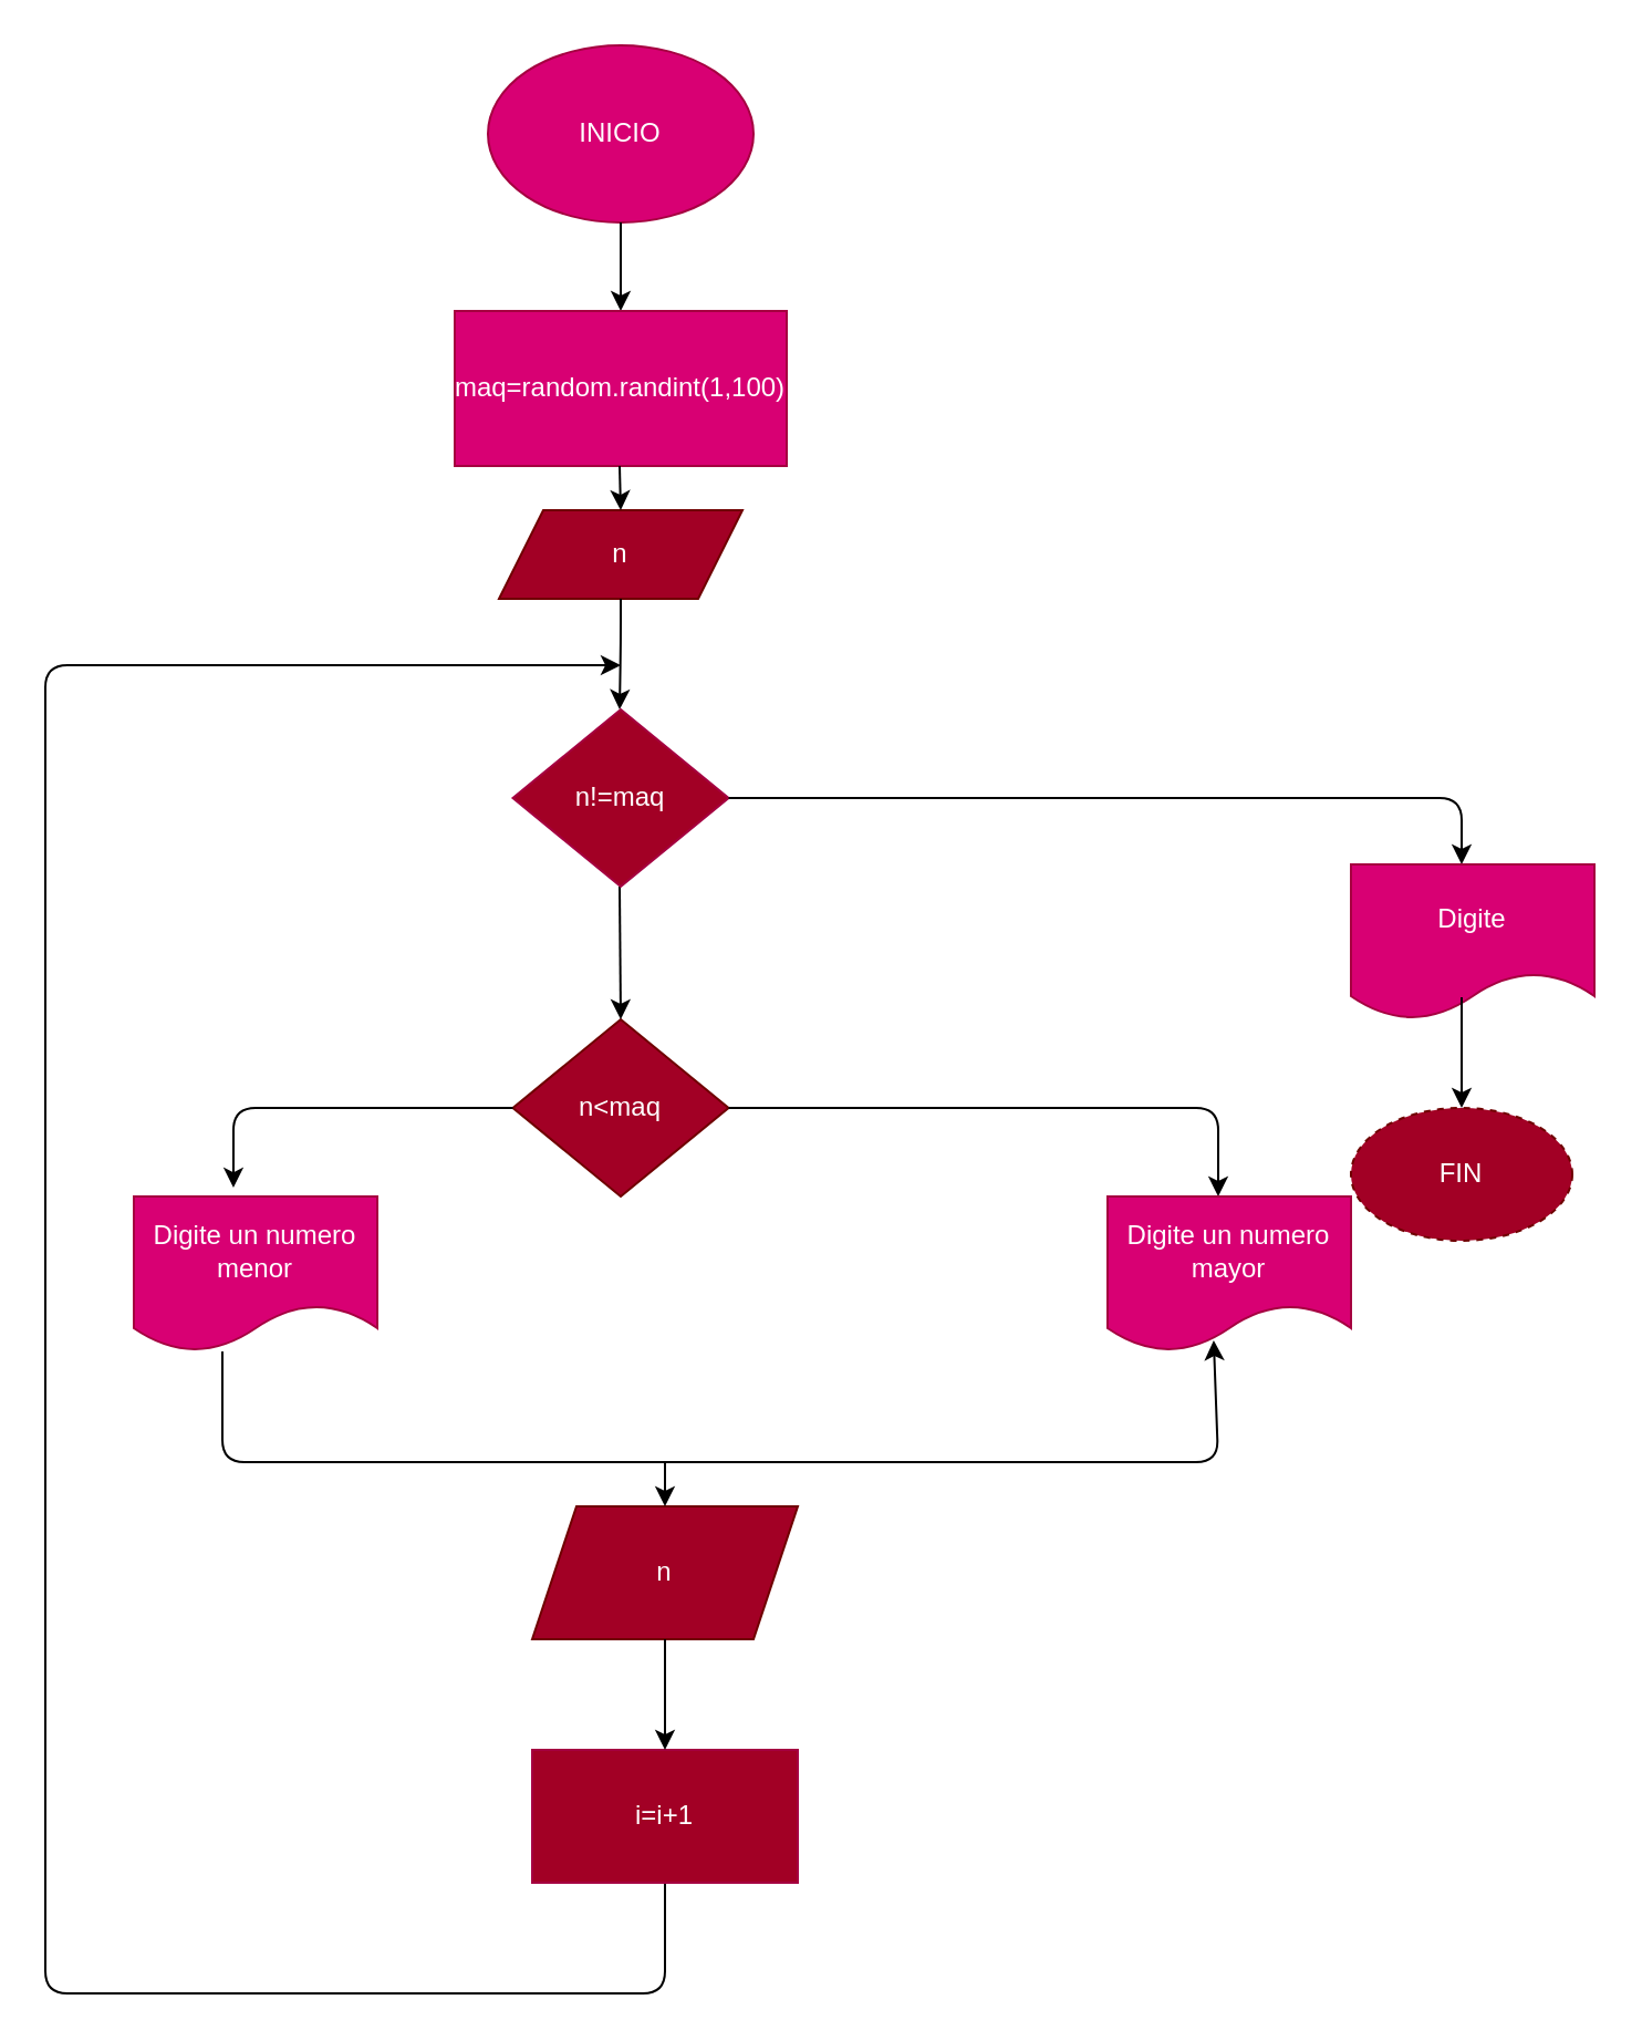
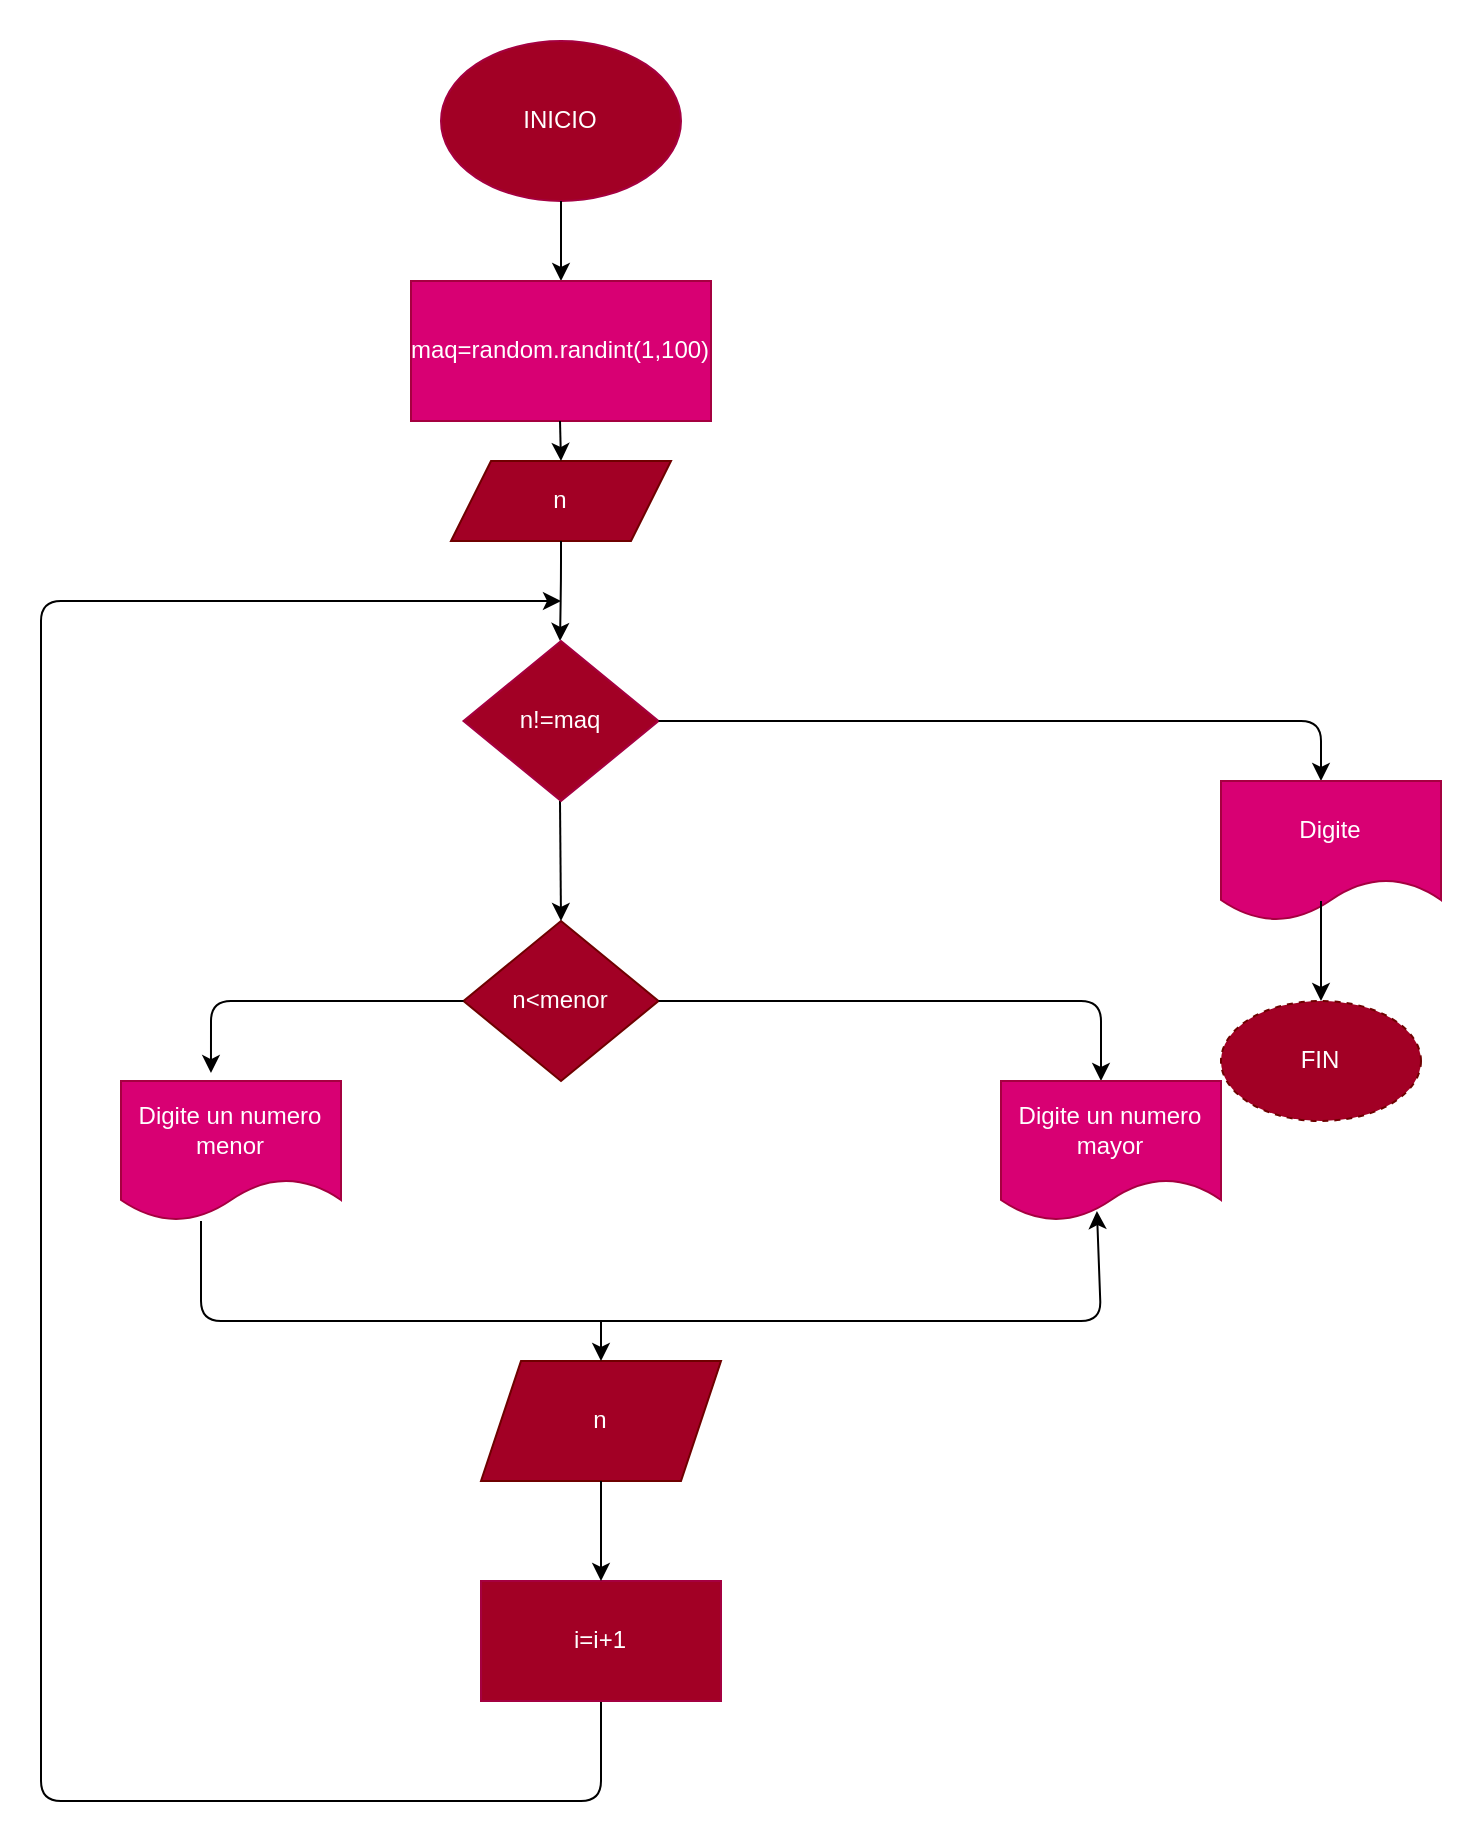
  <mxCell id="0" />
  <mxCell id="1" parent="0" />
- <mxCell id="2" value="INICIO" style="ellipse;whiteSpace=wrap;html=1;fillColor=#d80073;fontColor=#ffffff;strokeColor=#A50040;" vertex="1" parent="1"><mxGeometry x="220" y="20" width="120" height="80" as="geometry" /></mxCell>
+ <mxCell id="2" value="INICIO" style="ellipse;whiteSpace=wrap;html=1;fillColor=#a20025;fontColor=#ffffff;strokeColor=#A50040;" vertex="1" parent="1"><mxGeometry x="220" y="20" width="120" height="80" as="geometry" /></mxCell>
  <mxCell id="3" value="n" style="shape=parallelogram;perimeter=parallelogramPerimeter;whiteSpace=wrap;html=1;fixedSize=1;fillColor=#a20025;fontColor=#ffffff;strokeColor=#6F0000;" vertex="1" parent="1"><mxGeometry x="225" y="230" width="110" height="40" as="geometry" /></mxCell>
  <mxCell id="4" value="" style="endArrow=classic;html=1;" edge="1" parent="1"><mxGeometry width="50" height="50" relative="1" as="geometry"><mxPoint x="280" y="100" as="sourcePoint" /><mxPoint x="280" y="140" as="targetPoint" /></mxGeometry></mxCell>
  <mxCell id="5" value="" style="endArrow=classic;html=1;" edge="1" parent="1" target="6"><mxGeometry width="50" height="50" relative="1" as="geometry"><mxPoint x="280" y="180" as="sourcePoint" /><mxPoint x="280" y="220" as="targetPoint" /></mxGeometry></mxCell>
  <mxCell id="6" value="maq=random.randint(1,100)" style="rounded=0;whiteSpace=wrap;html=1;fillColor=#d80073;fontColor=#ffffff;strokeColor=#A50040;" vertex="1" parent="1"><mxGeometry x="205" y="140" width="150" height="70" as="geometry" /></mxCell>
  <mxCell id="7" value="" style="endArrow=classic;html=1;exitX=0.5;exitY=1;exitDx=0;exitDy=0;" edge="1" parent="1" source="3"><mxGeometry width="50" height="50" relative="1" as="geometry"><mxPoint x="279.5" y="280" as="sourcePoint" /><mxPoint x="279.5" y="320" as="targetPoint" /><Array as="points"><mxPoint x="280" y="290" /></Array></mxGeometry></mxCell>
- <mxCell id="8" value="n&amp;lt;maq" style="rhombus;whiteSpace=wrap;html=1;fillColor=#a20025;fontColor=#ffffff;strokeColor=#6F0000;" vertex="1" parent="1"><mxGeometry x="231.25" y="460" width="97.5" height="80" as="geometry" /></mxCell>
+ <mxCell id="8" value="n&amp;lt;menor" style="rhombus;whiteSpace=wrap;html=1;fillColor=#a20025;fontColor=#ffffff;strokeColor=#6F0000;" vertex="1" parent="1"><mxGeometry x="231.25" y="460" width="97.5" height="80" as="geometry" /></mxCell>
  <mxCell id="9" value="" style="endArrow=classic;html=1;" edge="1" parent="1"><mxGeometry width="50" height="50" relative="1" as="geometry"><mxPoint x="279.5" y="400" as="sourcePoint" /><mxPoint x="280" y="460" as="targetPoint" /></mxGeometry></mxCell>
  <mxCell id="10" value="" style="endArrow=classic;html=1;exitX=1;exitY=0.5;exitDx=0;exitDy=0;" edge="1" parent="1"><mxGeometry width="50" height="50" relative="1" as="geometry"><mxPoint x="328.75" y="500" as="sourcePoint" /><mxPoint x="550" y="540" as="targetPoint" /><Array as="points"><mxPoint x="550" y="500" /></Array></mxGeometry></mxCell>
  <mxCell id="11" value="" style="endArrow=classic;html=1;" edge="1" parent="1"><mxGeometry width="50" height="50" relative="1" as="geometry"><mxPoint x="300" y="850" as="sourcePoint" /><mxPoint x="280" y="300" as="targetPoint" /><Array as="points"><mxPoint x="300" y="900" /><mxPoint y="900" x="20" /><mxPoint y="300" x="20" /></Array></mxGeometry></mxCell>
  <mxCell id="12" value="n!=maq" style="rhombus;whiteSpace=wrap;html=1;fillColor=#a20025;fontColor=#ffffff;strokeColor=#A50040;" vertex="1" parent="1"><mxGeometry x="231.25" y="320" width="97.5" height="80" as="geometry" /></mxCell>
  <mxCell id="13" value="" style="endArrow=classic;html=1;exitX=1;exitY=0.5;exitDx=0;exitDy=0;" edge="1" parent="1"><mxGeometry width="50" height="50" relative="1" as="geometry"><mxPoint x="328.75" y="360" as="sourcePoint" /><mxPoint x="660" y="390" as="targetPoint" /><Array as="points"><mxPoint x="660" y="360" /></Array></mxGeometry></mxCell>
  <mxCell id="14" value="Digite un numero mayor" style="shape=document;whiteSpace=wrap;html=1;boundedLbl=1;fillColor=#d80073;fontColor=#ffffff;strokeColor=#A50040;" vertex="1" parent="1"><mxGeometry x="500" y="540" width="110" height="70" as="geometry" /></mxCell>
  <mxCell id="15" value="Digite un numero menor" style="shape=document;whiteSpace=wrap;html=1;boundedLbl=1;fillColor=#d80073;fontColor=#ffffff;strokeColor=#A50040;" vertex="1" parent="1"><mxGeometry x="60" y="540" width="110" height="70" as="geometry" /></mxCell>
  <mxCell id="16" value="" style="endArrow=classic;html=1;entryX=0.409;entryY=-0.057;entryDx=0;entryDy=0;entryPerimeter=0;" edge="1" parent="1" target="15"><mxGeometry width="50" height="50" relative="1" as="geometry"><mxPoint x="231.25" y="500" as="sourcePoint" /><mxPoint x="281.25" y="450" as="targetPoint" /><Array as="points"><mxPoint x="105" y="500" /></Array></mxGeometry></mxCell>
  <mxCell id="17" value="" style="endArrow=classic;html=1;entryX=0.436;entryY=0.929;entryDx=0;entryDy=0;entryPerimeter=0;" edge="1" parent="1" target="14"><mxGeometry width="50" height="50" relative="1" as="geometry"><mxPoint x="100" y="610" as="sourcePoint" /><mxPoint x="150" y="560" as="targetPoint" /><Array as="points"><mxPoint x="100" y="660" /><mxPoint x="550" y="660" /></Array></mxGeometry></mxCell>
  <mxCell id="18" value="" style="endArrow=classic;html=1;" edge="1" parent="1"><mxGeometry width="50" height="50" relative="1" as="geometry"><mxPoint x="279.5" y="210" as="sourcePoint" /><mxPoint x="280" y="230" as="targetPoint" /></mxGeometry></mxCell>
  <mxCell id="19" value="Digite" style="shape=document;whiteSpace=wrap;html=1;boundedLbl=1;fillColor=#d80073;fontColor=#ffffff;strokeColor=#A50040;" vertex="1" parent="1"><mxGeometry x="610" y="390" width="110" height="70" as="geometry" /></mxCell>
  <mxCell id="20" value="n" style="shape=parallelogram;perimeter=parallelogramPerimeter;whiteSpace=wrap;html=1;fixedSize=1;fillColor=#a20025;fontColor=#ffffff;strokeColor=#6F0000;" vertex="1" parent="1"><mxGeometry x="240" y="680" width="120" height="60" as="geometry" /></mxCell>
  <mxCell id="21" value="" style="endArrow=classic;html=1;entryX=0.5;entryY=0;entryDx=0;entryDy=0;" edge="1" parent="1" target="20"><mxGeometry width="50" height="50" relative="1" as="geometry"><mxPoint x="300" y="660" as="sourcePoint" /><mxPoint x="350" y="610" as="targetPoint" /></mxGeometry></mxCell>
  <mxCell id="22" value="i=i+1" style="rounded=0;whiteSpace=wrap;html=1;fillColor=#a20025;fontColor=#ffffff;strokeColor=#A50040;" vertex="1" parent="1"><mxGeometry x="240" y="790" width="120" height="60" as="geometry" /></mxCell>
  <mxCell id="23" value="" style="endArrow=classic;html=1;entryX=0.5;entryY=0;entryDx=0;entryDy=0;" edge="1" parent="1" target="24"><mxGeometry width="50" height="50" relative="1" as="geometry"><mxPoint x="660" y="450" as="sourcePoint" /><mxPoint x="660" y="510" as="targetPoint" /><Array as="points" /></mxGeometry></mxCell>
  <mxCell id="24" value="FIN" style="ellipse;whiteSpace=wrap;html=1;fillColor=#a20025;fontColor=#ffffff;strokeColor=#6F0000;dashed=1;" vertex="1" parent="1"><mxGeometry x="610" y="500" width="100" height="60" as="geometry" /></mxCell>
  <mxCell id="25" value="" style="endArrow=classic;html=1;entryX=0.5;entryY=0;entryDx=0;entryDy=0;" edge="1" parent="1" target="22"><mxGeometry width="50" height="50" relative="1" as="geometry"><mxPoint x="300" y="740" as="sourcePoint" /><mxPoint x="350" y="690" as="targetPoint" /></mxGeometry></mxCell>
